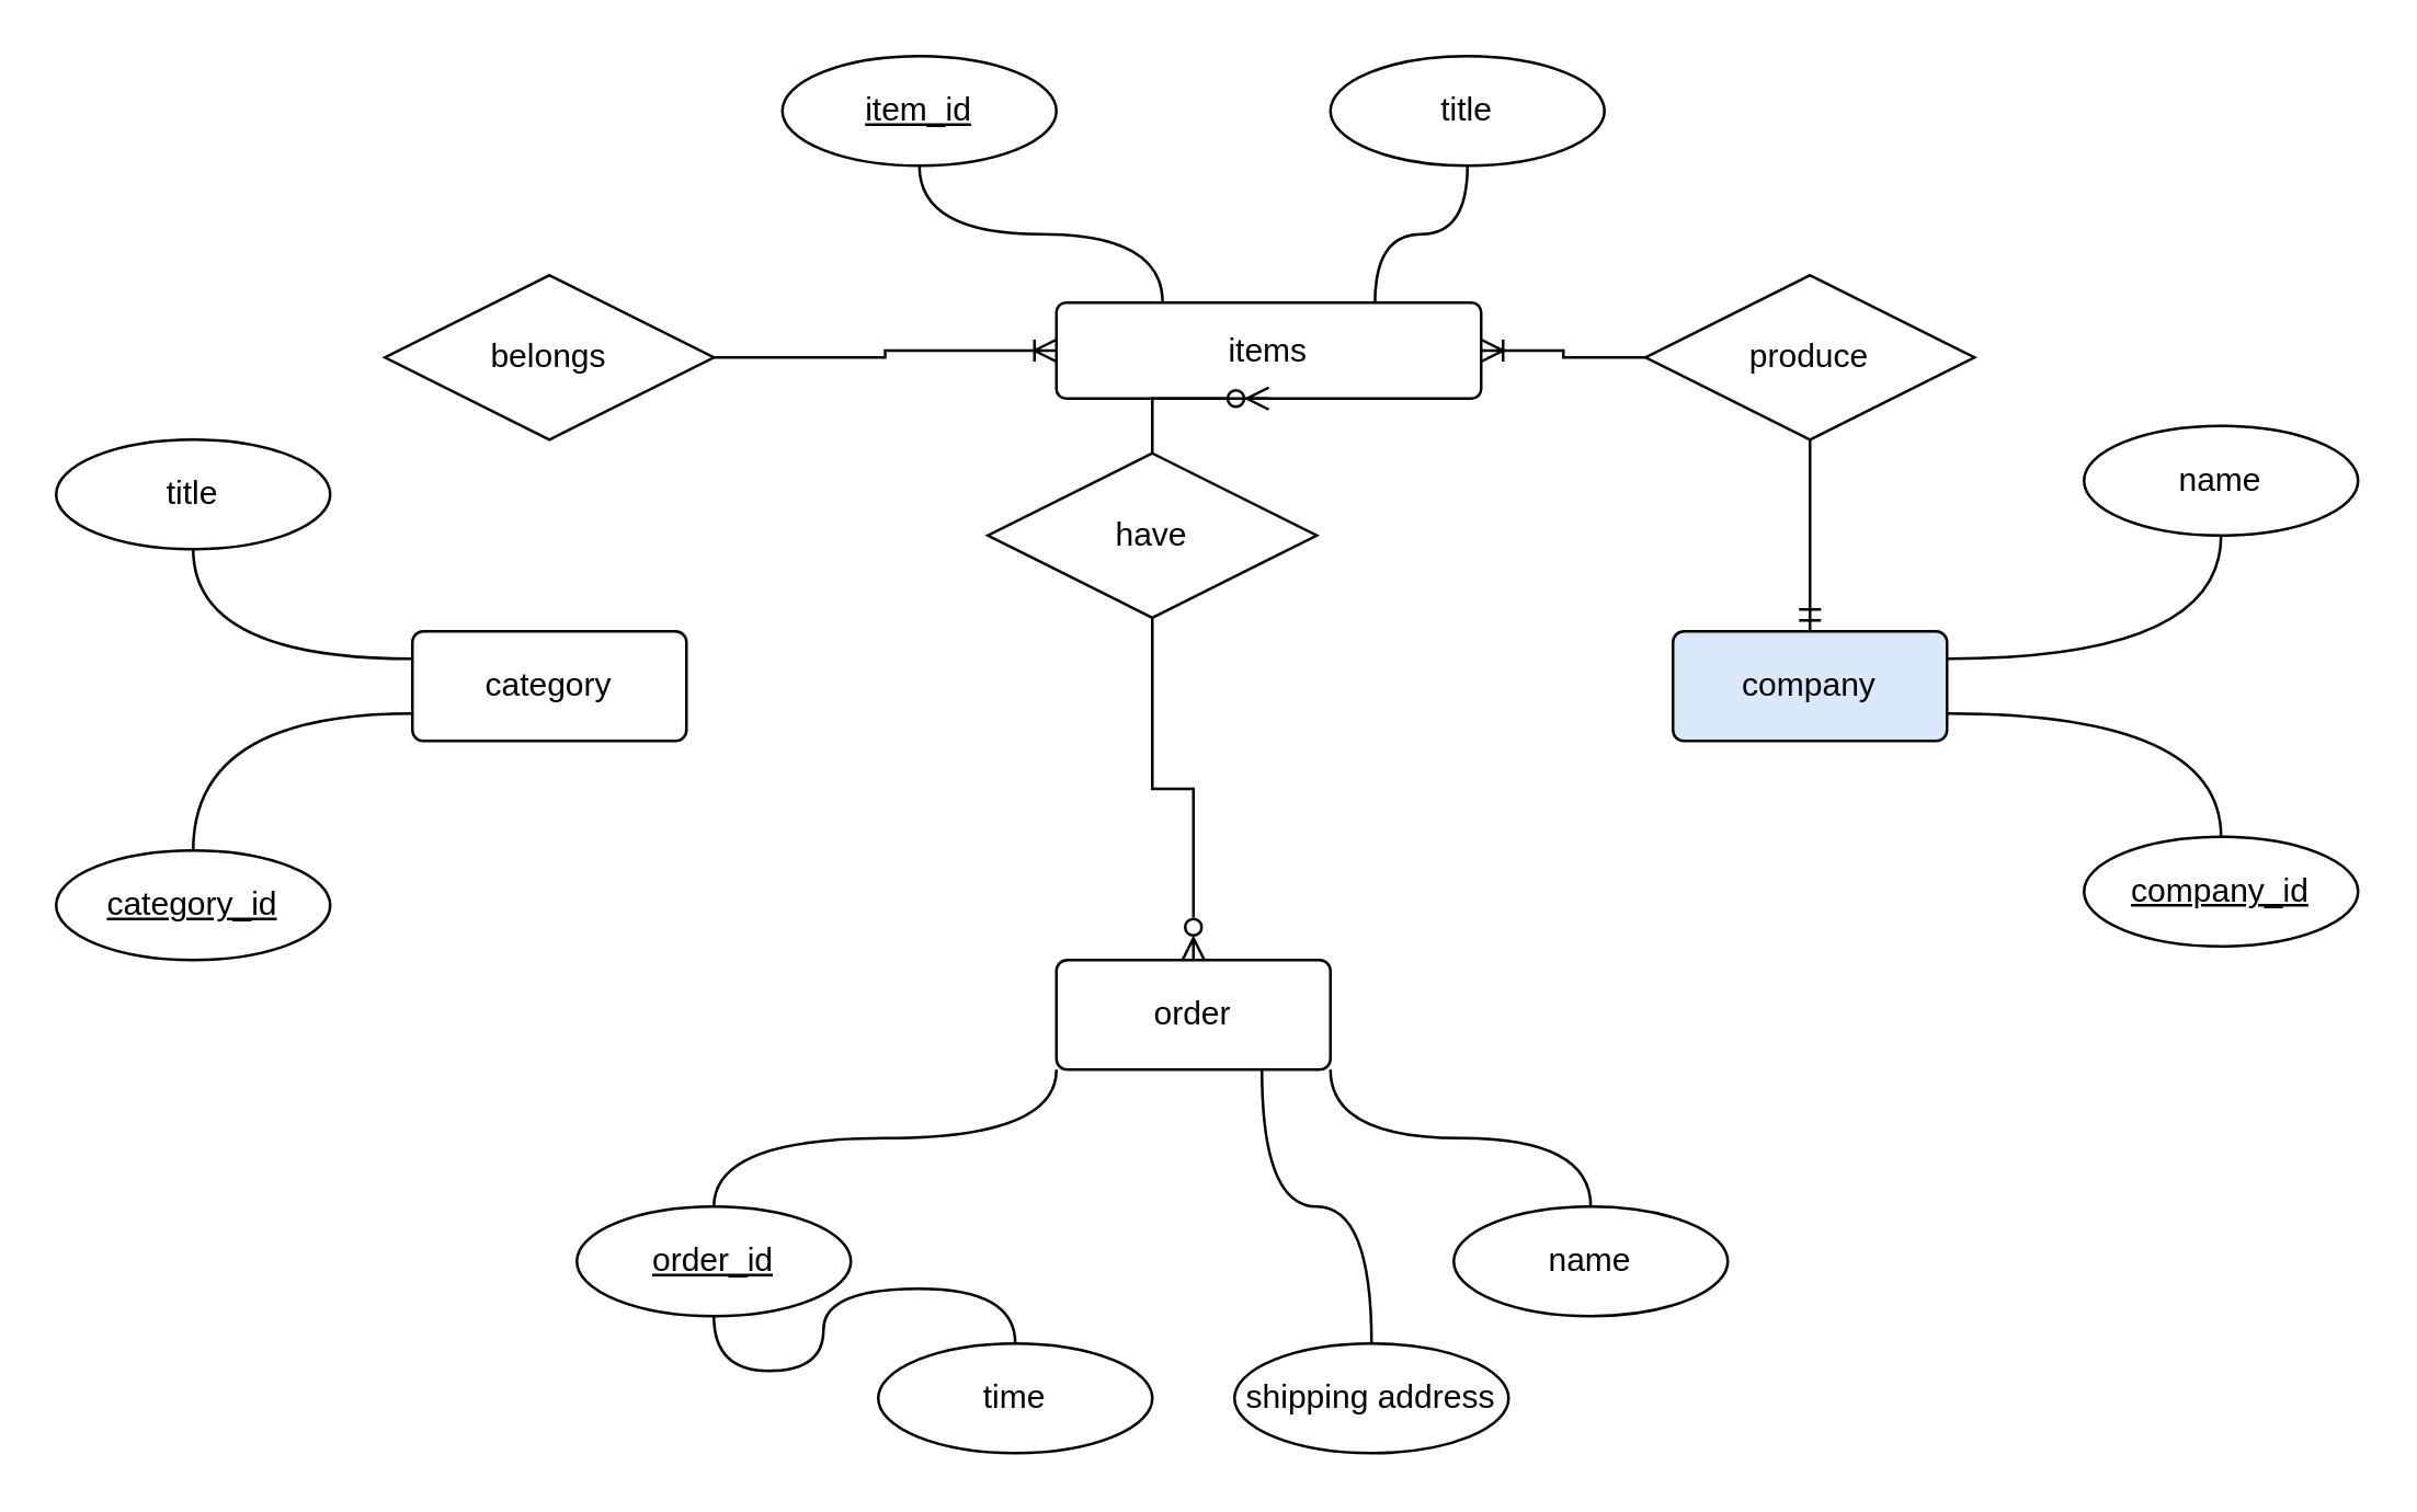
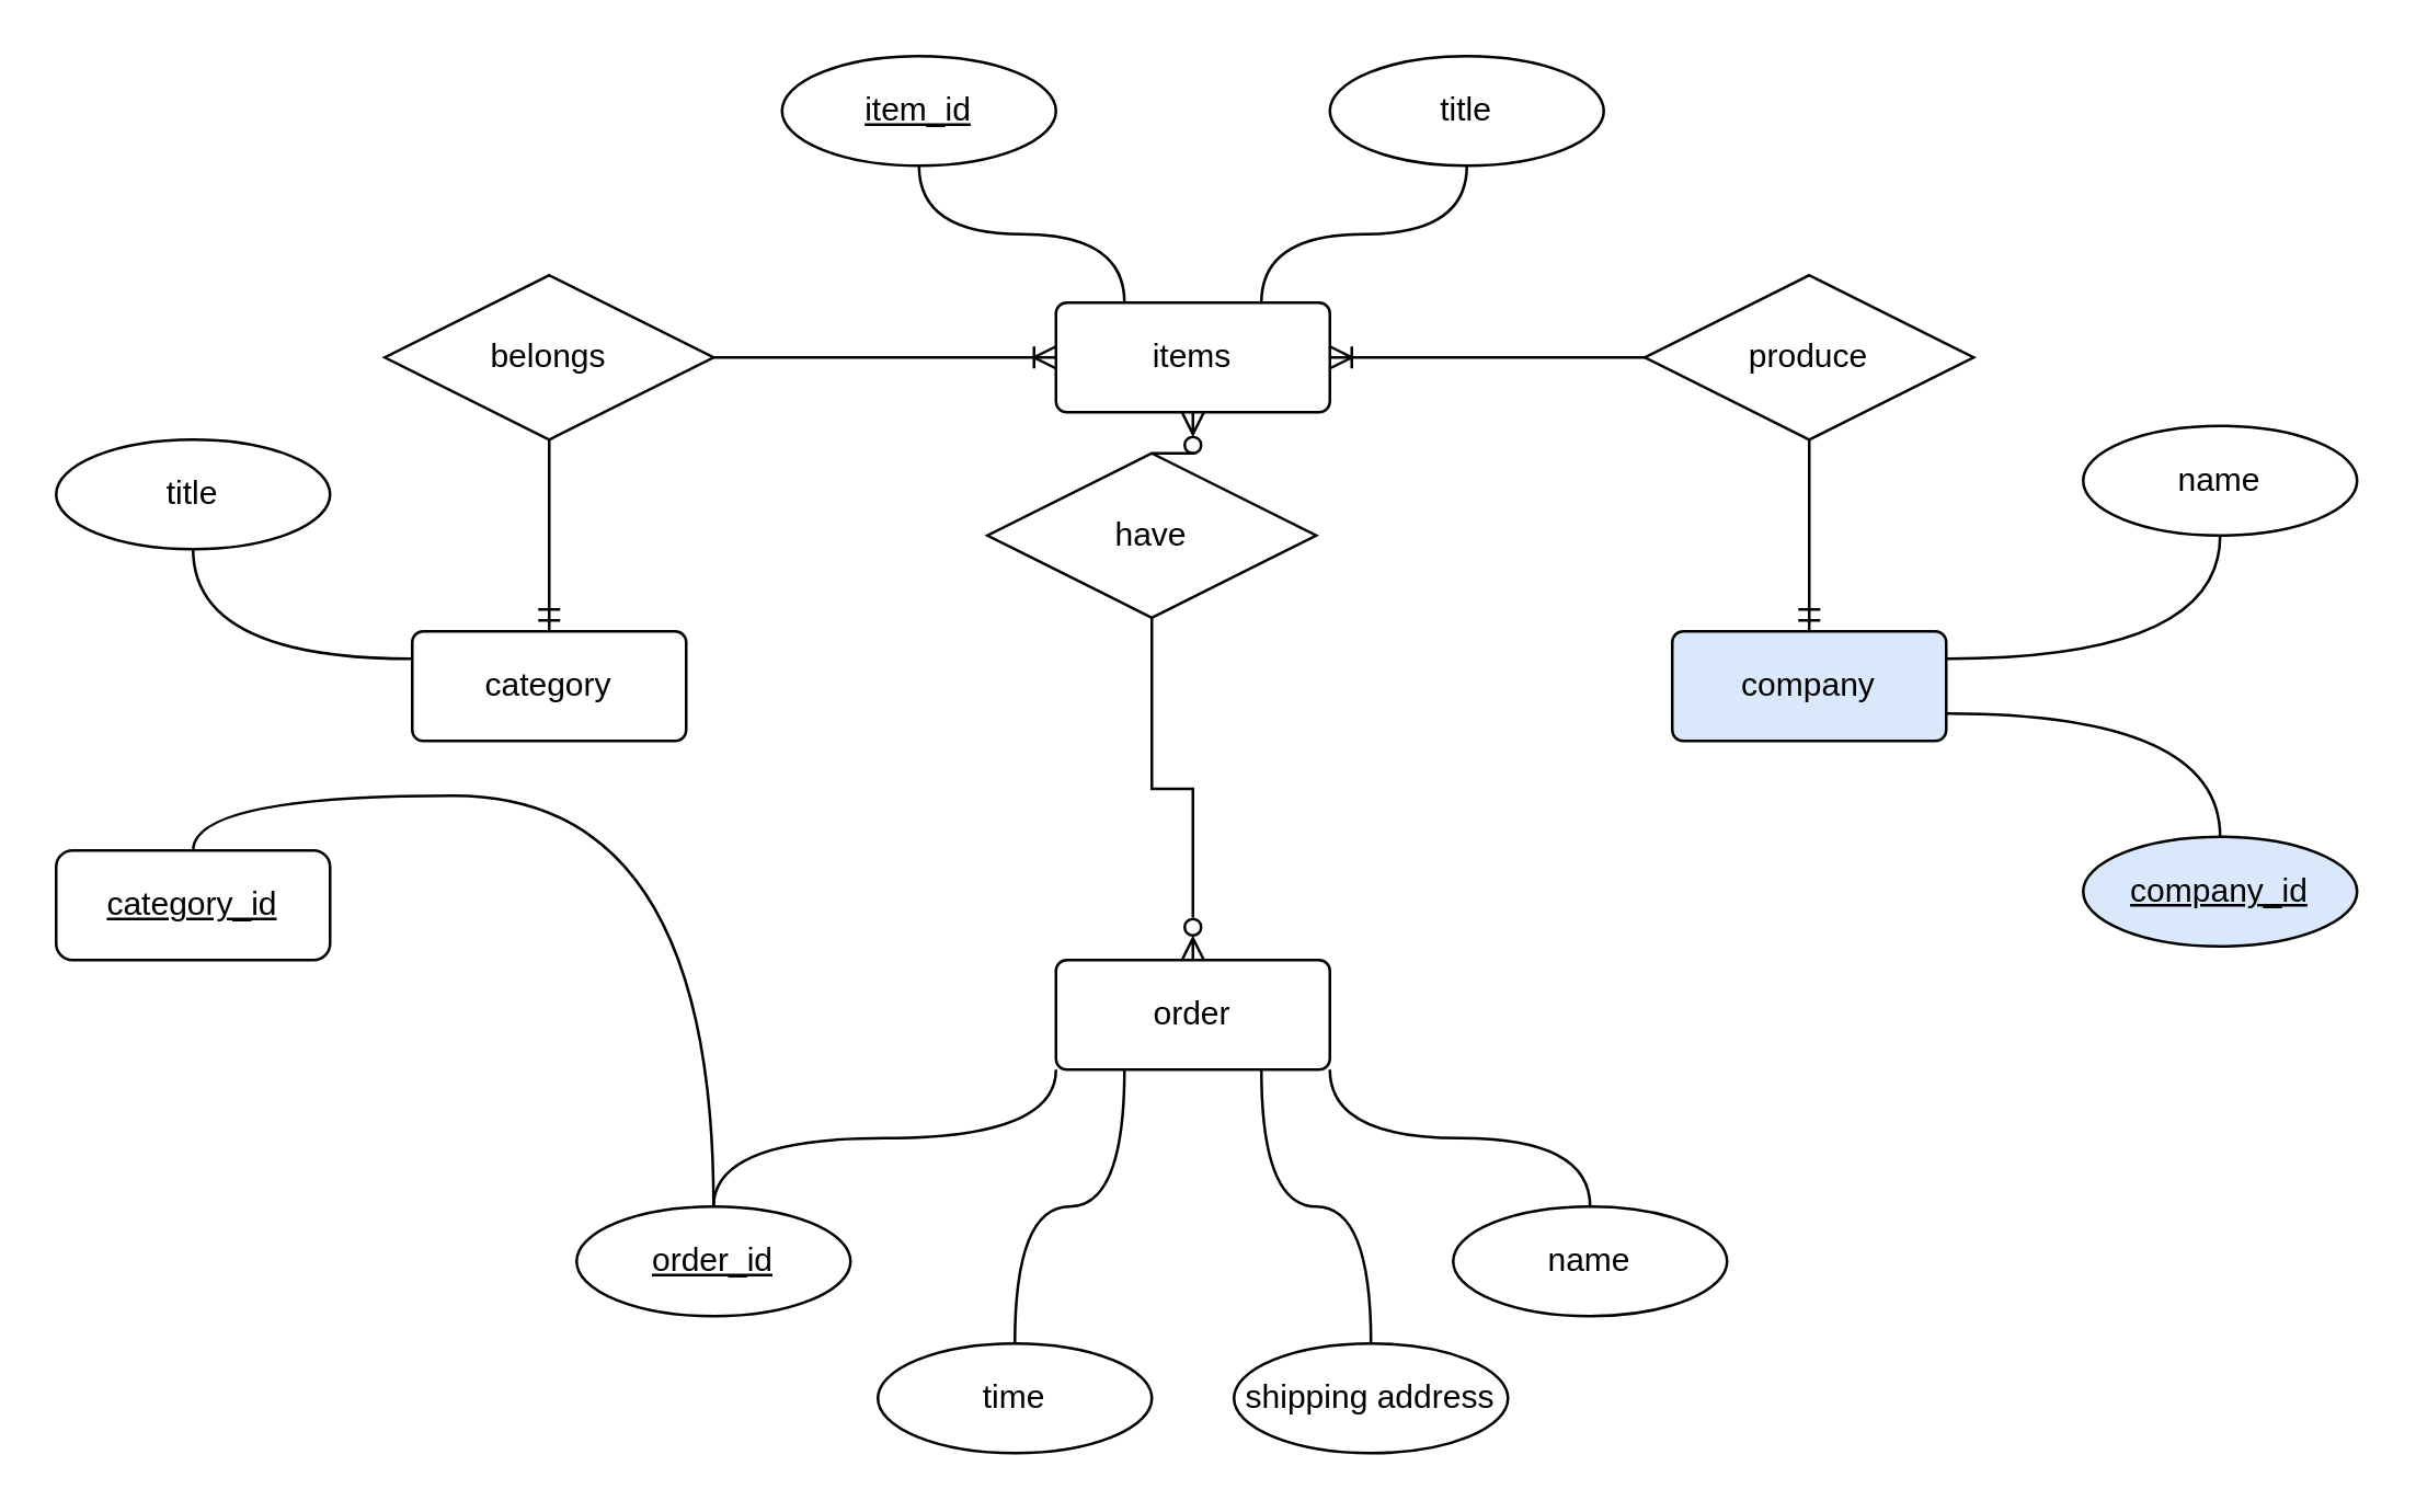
  <mxCell id="0" />
  <mxCell id="1" parent="0" />
- <mxCell id="2" value="items" style="rounded=1;arcSize=10;whiteSpace=wrap;html=1;align=center;" parent="1" vertex="1"><mxGeometry x="385" y="110" width="155" height="35" as="geometry" /></mxCell>
+ <mxCell id="2" value="items" style="rounded=1;arcSize=10;whiteSpace=wrap;html=1;align=center;" parent="1" vertex="1"><mxGeometry x="385" y="110" width="100" height="40" as="geometry" /></mxCell>
  <mxCell id="3" style="edgeStyle=orthogonalEdgeStyle;rounded=0;orthogonalLoop=1;jettySize=auto;html=1;exitX=0.5;exitY=1;exitDx=0;exitDy=0;entryX=0.25;entryY=0;entryDx=0;entryDy=0;curved=1;endArrow=none;endFill=0;" parent="1" source="4" target="2" edge="1"><mxGeometry relative="1" as="geometry" /></mxCell>
  <mxCell id="4" value="item_id" style="ellipse;whiteSpace=wrap;html=1;align=center;fontStyle=4;" parent="1" vertex="1"><mxGeometry x="285" y="20" width="100" height="40" as="geometry" /></mxCell>
  <mxCell id="5" style="edgeStyle=orthogonalEdgeStyle;rounded=0;orthogonalLoop=1;jettySize=auto;html=1;exitX=0.5;exitY=1;exitDx=0;exitDy=0;curved=1;endArrow=none;endFill=0;entryX=0.75;entryY=0;entryDx=0;entryDy=0;" parent="1" source="6" target="2" edge="1"><mxGeometry relative="1" as="geometry"><mxPoint x="435" y="110" as="targetPoint" /></mxGeometry></mxCell>
  <mxCell id="6" value="title" style="ellipse;whiteSpace=wrap;html=1;align=center;" parent="1" vertex="1"><mxGeometry x="485" y="20" width="100" height="40" as="geometry" /></mxCell>
+ <mxCell id="7" style="edgeStyle=orthogonalEdgeStyle;rounded=0;orthogonalLoop=1;jettySize=auto;html=1;exitX=0.5;exitY=0;exitDx=0;exitDy=0;entryX=0.5;entryY=1;entryDx=0;entryDy=0;endArrow=none;endFill=0;startArrow=ERmandOne;startFill=0;" edge="1" parent="1" source="8" target="25"><mxGeometry relative="1" as="geometry" /></mxCell>
  <mxCell id="8" value="category" style="rounded=1;arcSize=10;whiteSpace=wrap;html=1;align=center;" parent="1" vertex="1"><mxGeometry x="150" y="230" width="100" height="40" as="geometry" /></mxCell>
  <mxCell id="9" style="edgeStyle=orthogonalEdgeStyle;rounded=0;orthogonalLoop=1;jettySize=auto;html=1;exitX=0.5;exitY=0;exitDx=0;exitDy=0;endArrow=none;endFill=0;startArrow=ERmandOne;startFill=0;" edge="1" parent="1" source="10" target="27"><mxGeometry relative="1" as="geometry" /></mxCell>
  <mxCell id="10" value="company" style="rounded=1;arcSize=10;whiteSpace=wrap;html=1;align=center;fillColor=#dae8fc;" parent="1" vertex="1"><mxGeometry x="610" y="230" width="100" height="40" as="geometry" /></mxCell>
  <mxCell id="11" value="order" style="rounded=1;arcSize=10;whiteSpace=wrap;html=1;align=center;" parent="1" vertex="1"><mxGeometry x="385" y="350" width="100" height="40" as="geometry" /></mxCell>
  <mxCell id="12" style="edgeStyle=orthogonalEdgeStyle;rounded=0;orthogonalLoop=1;jettySize=auto;html=1;exitX=0.5;exitY=0;exitDx=0;exitDy=0;entryX=0;entryY=1;entryDx=0;entryDy=0;curved=1;endArrow=none;endFill=0;" parent="1" source="13" target="11" edge="1"><mxGeometry relative="1" as="geometry" /></mxCell>
  <mxCell id="13" value="order_id" style="ellipse;whiteSpace=wrap;html=1;align=center;fontStyle=4;" parent="1" vertex="1"><mxGeometry x="210" y="440" width="100" height="40" as="geometry" /></mxCell>
  <mxCell id="14" style="edgeStyle=orthogonalEdgeStyle;rounded=0;orthogonalLoop=1;jettySize=auto;html=1;exitX=0.5;exitY=0;exitDx=0;exitDy=0;entryX=1;entryY=1;entryDx=0;entryDy=0;curved=1;endArrow=none;endFill=0;" parent="1" source="15" target="11" edge="1"><mxGeometry relative="1" as="geometry" /></mxCell>
  <mxCell id="15" value="name" style="ellipse;whiteSpace=wrap;html=1;align=center;" parent="1" vertex="1"><mxGeometry x="530" y="440" width="100" height="40" as="geometry" /></mxCell>
- <mxCell id="16" style="edgeStyle=orthogonalEdgeStyle;rounded=0;orthogonalLoop=1;jettySize=auto;html=1;exitX=0.5;exitY=0;exitDx=0;exitDy=0;entryX=0;entryY=0.75;entryDx=0;entryDy=0;curved=1;endArrow=none;endFill=0;" parent="1" source="17" target="8" edge="1"><mxGeometry relative="1" as="geometry" /></mxCell>
- <mxCell id="17" value="category_id" style="ellipse;whiteSpace=wrap;html=1;align=center;fontStyle=4;" parent="1" vertex="1"><mxGeometry x="20" y="310" width="100" height="40" as="geometry" /></mxCell>
+ <mxCell id="16" style="edgeStyle=orthogonalEdgeStyle;rounded=0;orthogonalLoop=1;jettySize=auto;html=1;exitX=0.5;exitY=0;exitDx=0;exitDy=0;curved=1;endArrow=none;endFill=0;" parent="1" source="17" target="13" edge="1"><mxGeometry relative="1" as="geometry" /></mxCell>
+ <mxCell id="17" value="category_id" style="whiteSpace=wrap;html=1;align=center;fontStyle=4;rounded=1;" parent="1" vertex="1"><mxGeometry x="20" y="310" width="100" height="40" as="geometry" /></mxCell>
  <mxCell id="18" style="edgeStyle=orthogonalEdgeStyle;rounded=0;orthogonalLoop=1;jettySize=auto;html=1;exitX=0.5;exitY=1;exitDx=0;exitDy=0;entryX=0;entryY=0.25;entryDx=0;entryDy=0;curved=1;endArrow=none;endFill=0;" parent="1" source="19" target="8" edge="1"><mxGeometry relative="1" as="geometry" /></mxCell>
  <mxCell id="19" value="title" style="ellipse;whiteSpace=wrap;html=1;align=center;" parent="1" vertex="1"><mxGeometry x="20" y="160" width="100" height="40" as="geometry" /></mxCell>
  <mxCell id="20" style="edgeStyle=orthogonalEdgeStyle;rounded=0;orthogonalLoop=1;jettySize=auto;html=1;exitX=0.5;exitY=0;exitDx=0;exitDy=0;entryX=1;entryY=0.75;entryDx=0;entryDy=0;curved=1;endArrow=none;endFill=0;" parent="1" source="21" target="10" edge="1"><mxGeometry relative="1" as="geometry" /></mxCell>
- <mxCell id="21" value="company_id" style="ellipse;whiteSpace=wrap;html=1;align=center;fontStyle=4;" parent="1" vertex="1"><mxGeometry x="760" y="305" width="100" height="40" as="geometry" /></mxCell>
+ <mxCell id="21" value="company_id" style="ellipse;whiteSpace=wrap;html=1;align=center;fontStyle=4;fillColor=#dae8fc;" parent="1" vertex="1"><mxGeometry x="760" y="305" width="100" height="40" as="geometry" /></mxCell>
  <mxCell id="22" style="edgeStyle=orthogonalEdgeStyle;rounded=0;orthogonalLoop=1;jettySize=auto;html=1;exitX=0.5;exitY=1;exitDx=0;exitDy=0;entryX=1;entryY=0.25;entryDx=0;entryDy=0;curved=1;endArrow=none;endFill=0;" parent="1" source="23" target="10" edge="1"><mxGeometry relative="1" as="geometry" /></mxCell>
  <mxCell id="23" value="name" style="ellipse;whiteSpace=wrap;html=1;align=center;" parent="1" vertex="1"><mxGeometry x="760" y="155" width="100" height="40" as="geometry" /></mxCell>
  <mxCell id="24" style="edgeStyle=orthogonalEdgeStyle;rounded=0;orthogonalLoop=1;jettySize=auto;html=1;exitX=1;exitY=0.5;exitDx=0;exitDy=0;entryX=0;entryY=0.5;entryDx=0;entryDy=0;endArrow=ERoneToMany;endFill=0;" edge="1" parent="1" source="25" target="2"><mxGeometry relative="1" as="geometry" /></mxCell>
  <mxCell id="25" value="belongs" style="shape=rhombus;perimeter=rhombusPerimeter;whiteSpace=wrap;html=1;align=center;" vertex="1" parent="1"><mxGeometry x="140" y="100" width="120" height="60" as="geometry" /></mxCell>
  <mxCell id="26" style="edgeStyle=orthogonalEdgeStyle;rounded=0;orthogonalLoop=1;jettySize=auto;html=1;exitX=0;exitY=0.5;exitDx=0;exitDy=0;entryX=1;entryY=0.5;entryDx=0;entryDy=0;endArrow=ERoneToMany;endFill=0;" edge="1" parent="1" source="27" target="2"><mxGeometry relative="1" as="geometry" /></mxCell>
  <mxCell id="27" value="produce" style="shape=rhombus;perimeter=rhombusPerimeter;whiteSpace=wrap;html=1;align=center;" vertex="1" parent="1"><mxGeometry x="600" y="100" width="120" height="60" as="geometry" /></mxCell>
  <mxCell id="28" style="edgeStyle=orthogonalEdgeStyle;rounded=0;orthogonalLoop=1;jettySize=auto;html=1;exitX=0.5;exitY=0;exitDx=0;exitDy=0;entryX=0.5;entryY=1;entryDx=0;entryDy=0;endArrow=ERzeroToMany;endFill=0;" edge="1" parent="1" source="30" target="2"><mxGeometry relative="1" as="geometry" /></mxCell>
  <mxCell id="29" style="edgeStyle=orthogonalEdgeStyle;rounded=0;orthogonalLoop=1;jettySize=auto;html=1;exitX=0.5;exitY=1;exitDx=0;exitDy=0;entryX=0.5;entryY=0;entryDx=0;entryDy=0;endArrow=ERzeroToMany;endFill=0;" edge="1" parent="1" source="30" target="11"><mxGeometry relative="1" as="geometry" /></mxCell>
  <mxCell id="30" value="have" style="shape=rhombus;perimeter=rhombusPerimeter;whiteSpace=wrap;html=1;align=center;" vertex="1" parent="1"><mxGeometry x="360" y="165" width="120" height="60" as="geometry" /></mxCell>
- <mxCell id="31" style="edgeStyle=orthogonalEdgeStyle;rounded=0;orthogonalLoop=1;jettySize=auto;html=1;exitX=0.5;exitY=0;exitDx=0;exitDy=0;endArrow=none;endFill=0;curved=1;" edge="1" parent="1" source="32" target="13"><mxGeometry relative="1" as="geometry" /></mxCell>
+ <mxCell id="31" style="edgeStyle=orthogonalEdgeStyle;rounded=0;orthogonalLoop=1;jettySize=auto;html=1;exitX=0.5;exitY=0;exitDx=0;exitDy=0;entryX=0.25;entryY=1;entryDx=0;entryDy=0;endArrow=none;endFill=0;curved=1;" edge="1" parent="1" source="32" target="11"><mxGeometry relative="1" as="geometry" /></mxCell>
  <mxCell id="32" value="time" style="ellipse;whiteSpace=wrap;html=1;align=center;" vertex="1" parent="1"><mxGeometry x="320" y="490" width="100" height="40" as="geometry" /></mxCell>
  <mxCell id="33" style="edgeStyle=orthogonalEdgeStyle;rounded=0;orthogonalLoop=1;jettySize=auto;html=1;exitX=0.5;exitY=0;exitDx=0;exitDy=0;entryX=0.75;entryY=1;entryDx=0;entryDy=0;curved=1;endArrow=none;endFill=0;" edge="1" parent="1" source="34" target="11"><mxGeometry relative="1" as="geometry" /></mxCell>
  <mxCell id="34" value="shipping address" style="ellipse;whiteSpace=wrap;html=1;align=center;" vertex="1" parent="1"><mxGeometry x="450" y="490" width="100" height="40" as="geometry" /></mxCell>
